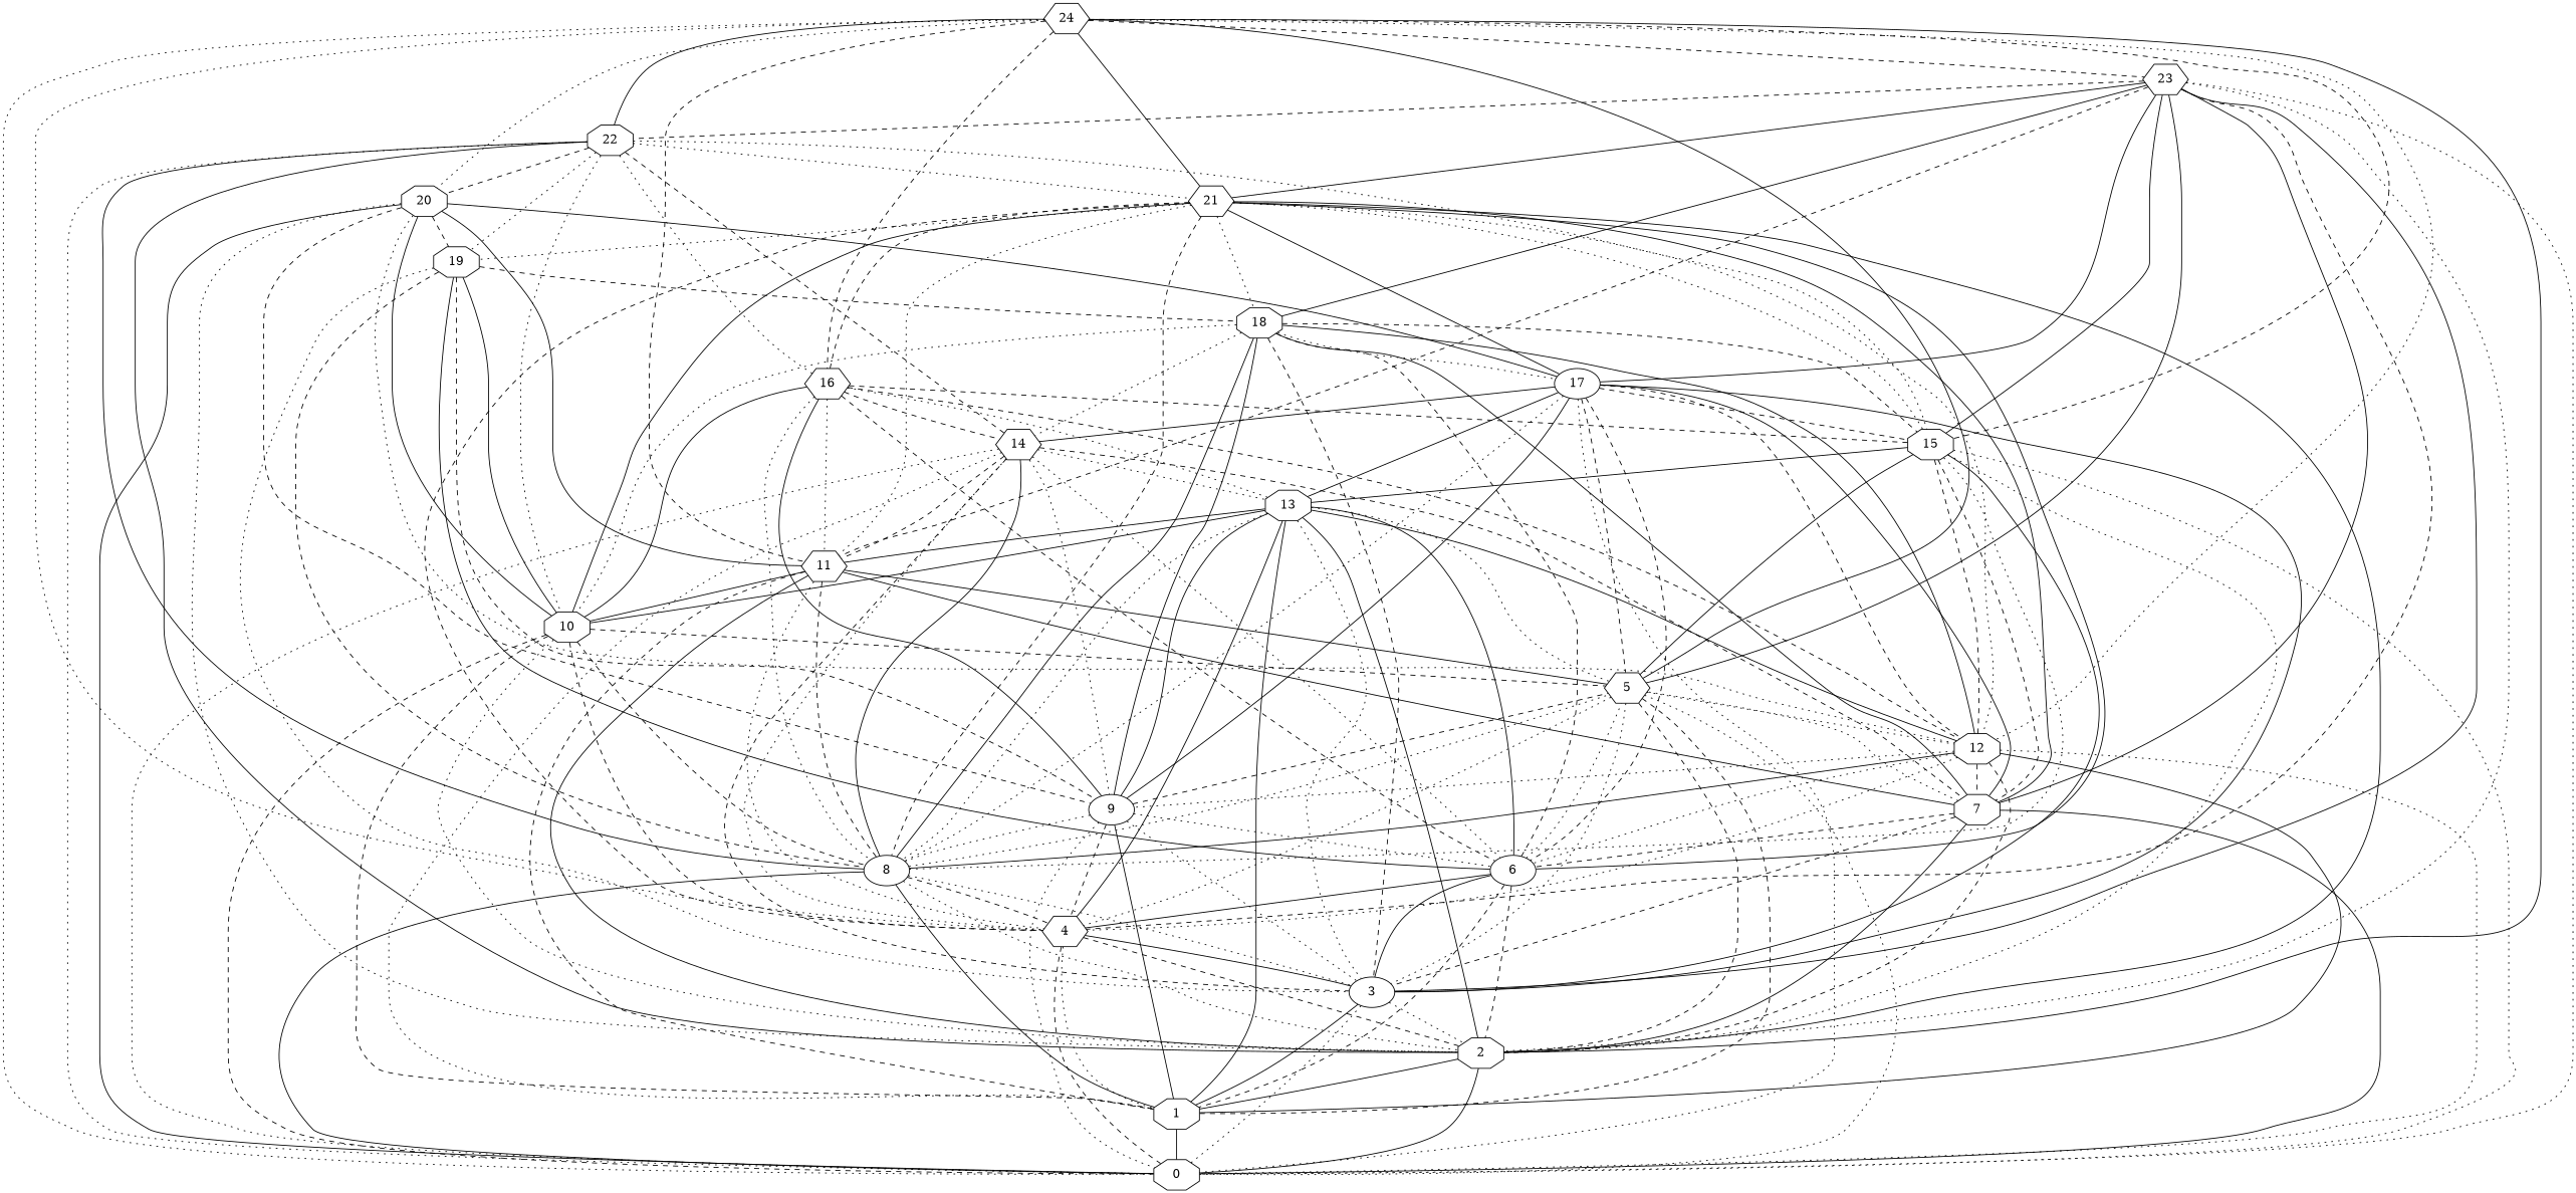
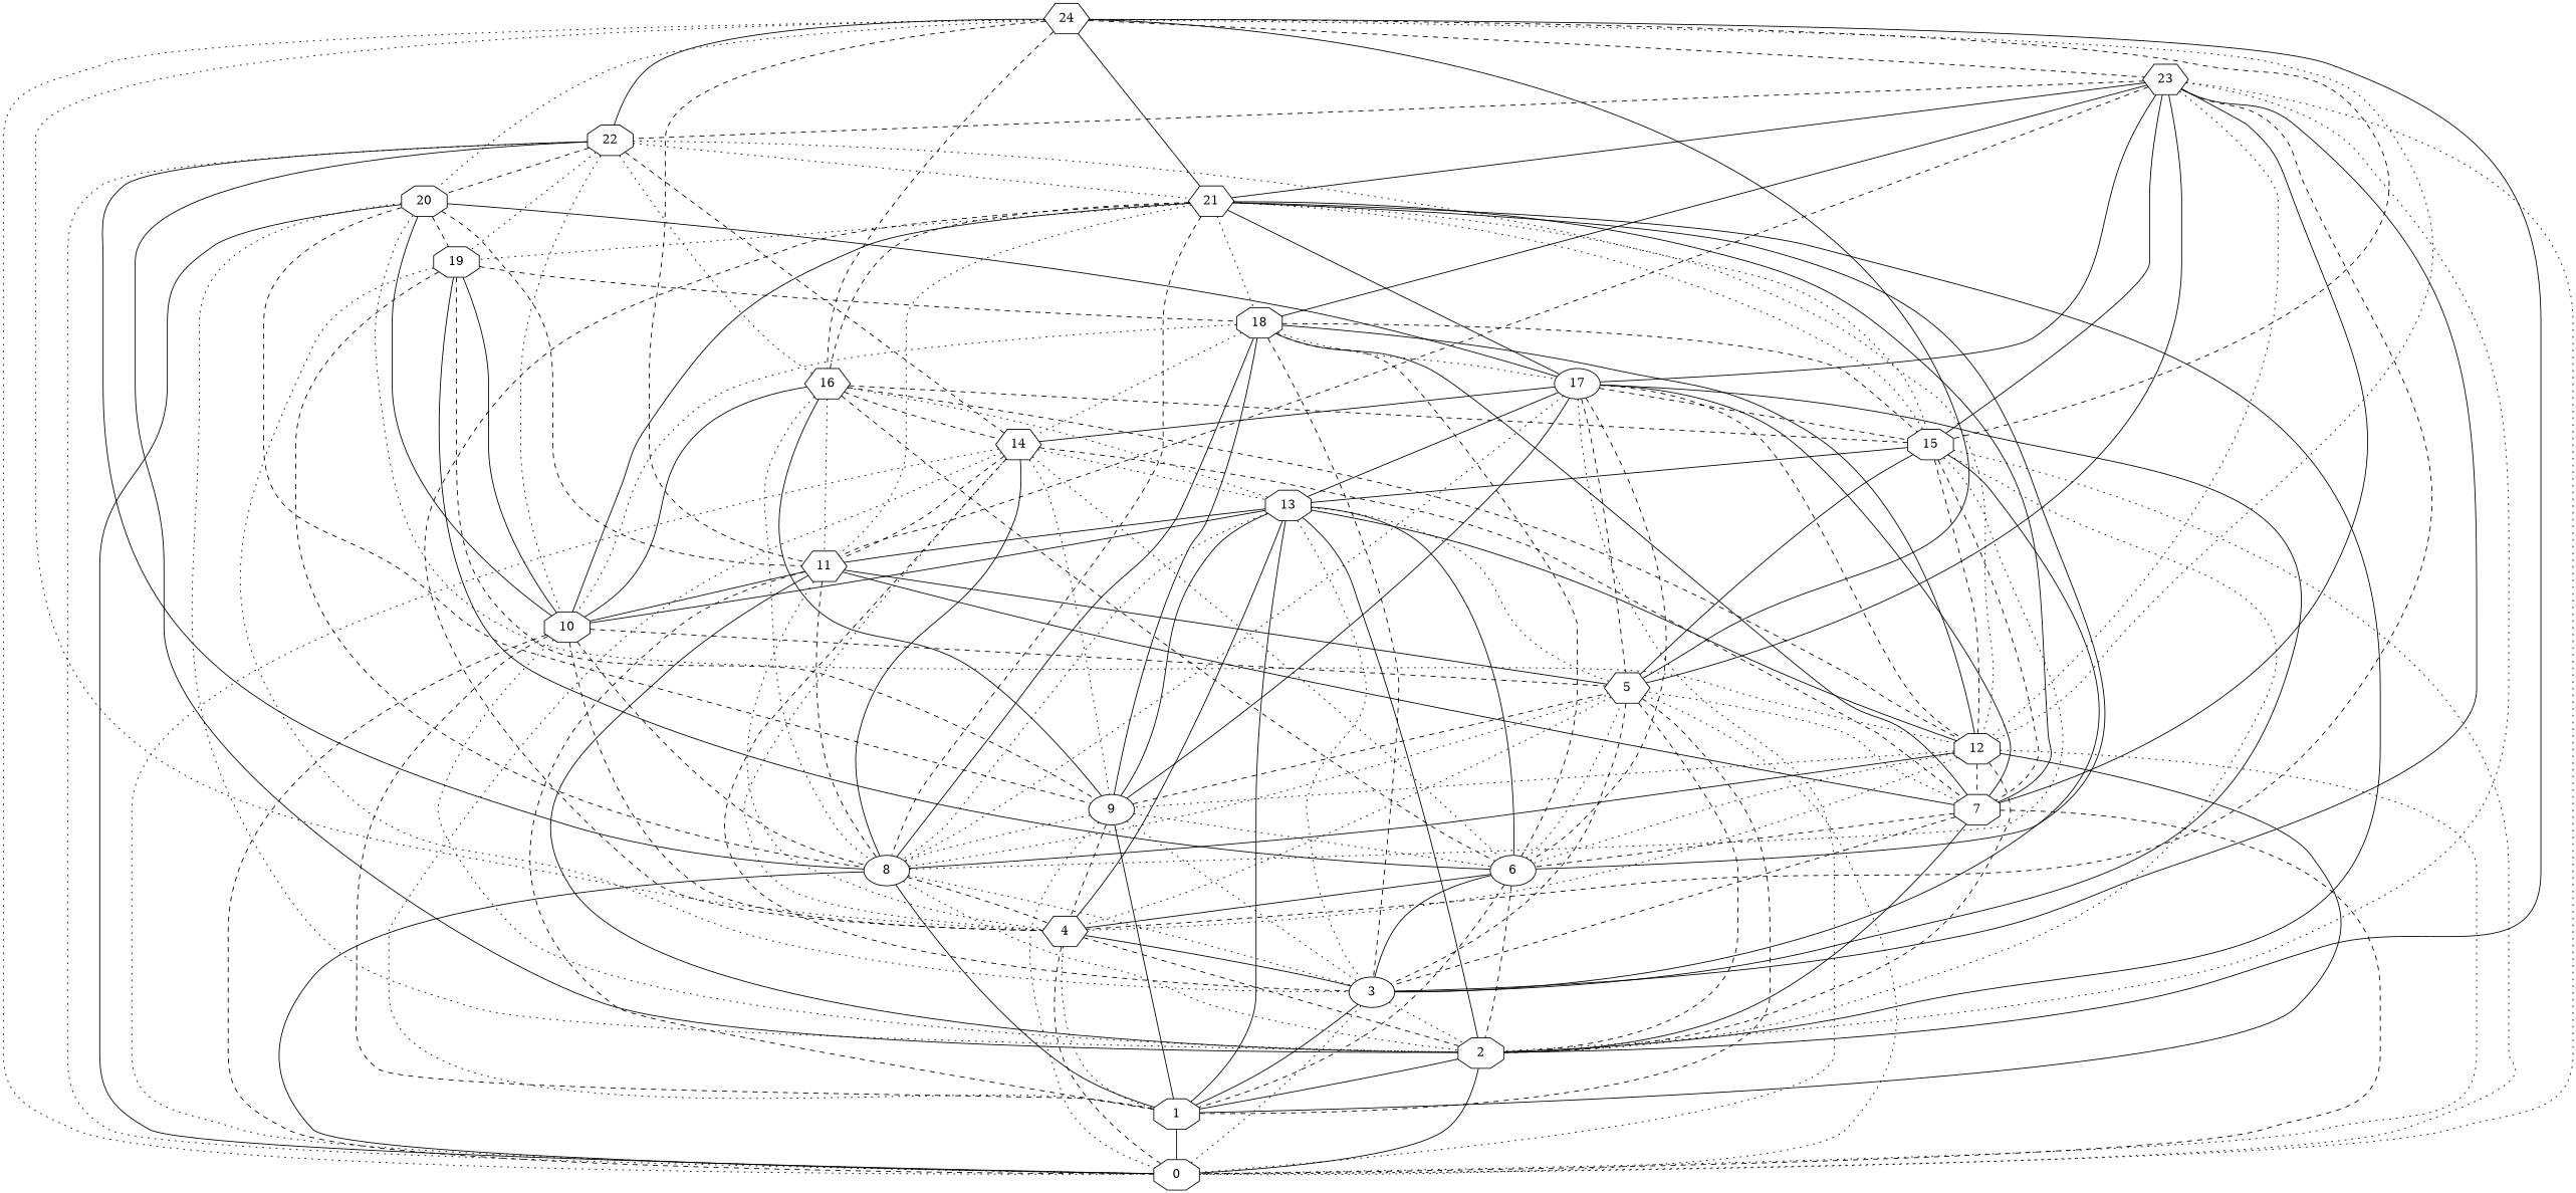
  graph {
    node [shape=octagon]
    edge [style=solid]
    1
    0
    2
    3 [shape=ellipse]
    4 [shape=hexagon]
    5 [shape=hexagon]
    6 [shape=ellipse]
    7
    8 [shape=ellipse]
    9 [shape=ellipse]
    10
    11 [shape=hexagon]
    12
    13
    14 [shape=hexagon]
    15
    16 [shape=hexagon]
    17 [shape=ellipse]
    18
    19
    20
    21 [shape=hexagon]
    22
    23 [shape=hexagon]
    24 [shape=hexagon]
    1 -- 0
    2 -- 1
    2 -- 0
    3 -- 1
    3 -- 0 [style=dotted]
    3 -- 2 [style=dotted]
    4 -- 1 [style=dotted]
    4 -- 0 [style=dashed]
    4 -- 2 [style=dashed]
    4 -- 3
    5 -- 1 [style=dashed]
    5 -- 0 [style=dotted]
    5 -- 2 [style=dashed]
-   5 -- 3 [style=dotted]
+   5 -- 3 [style=dashed]
    5 -- 4 [style=dotted]
    6 -- 1 [style=dashed]
    6 -- 2 [style=dashed]
    6 -- 3
    6 -- 4
    6 -- 5 [style=dotted]
-   7 -- 0
+   7 -- 0 [style=dashed]
    7 -- 2
    7 -- 3 [style=dashed]
    7 -- 5 [style=dotted]
    7 -- 6 [style=dashed]
    8 -- 1
    8 -- 0
    8 -- 2 [style=dotted]
    8 -- 3 [style=dotted]
    8 -- 4 [style=dashed]
    8 -- 5 [style=dotted]
    9 -- 1
    9 -- 0 [style=dotted]
    9 -- 3 [style=dotted]
    9 -- 4 [style=dashed]
    9 -- 5 [style=dashed]
    9 -- 6 [style=dotted]
    9 -- 8 [style=dotted]
    10 -- 1 [style=dashed]
    10 -- 0 [style=dashed]
    10 -- 2 [style=dotted]
    10 -- 4 [style=dashed]
    10 -- 5 [style=dashed]
    10 -- 8 [style=dashed]
    11 -- 1 [style=dashed]
    11 -- 2
    11 -- 4 [style=dotted]
    11 -- 5
    11 -- 7
    11 -- 8 [style=dashed]
    11 -- 10
    12 -- 1
    12 -- 0 [style=dotted]
    12 -- 2 [style=dashed]
    12 -- 4 [style=dotted]
    12 -- 6 [style=dotted]
    12 -- 7 [style=dashed]
    12 -- 8
    12 -- 9 [style=dotted]
    13 -- 1
    13 -- 2
    13 -- 3 [style=dotted]
    13 -- 4
    13 -- 5 [style=dotted]
    13 -- 6
    13 -- 8 [style=dotted]
    13 -- 9
    13 -- 10
    13 -- 11
    13 -- 12
    14 -- 1 [style=dotted]
    14 -- 0 [style=dotted]
    14 -- 3 [style=dashed]
    14 -- 4 [style=dotted]
    14 -- 6 [style=dotted]
    14 -- 7 [style=dashed]
    14 -- 8
    14 -- 9 [style=dotted]
    14 -- 11 [style=dashed]
    14 -- 13 [style=dotted]
    15 -- 0 [style=dotted]
    15 -- 2 [style=dotted]
    15 -- 3
    15 -- 5
    15 -- 7 [style=dashed]
    15 -- 8 [style=dotted]
    15 -- 12 [style=dashed]
    15 -- 13
    16 -- 6 [style=dashed]
    16 -- 8 [style=dotted]
    16 -- 9
    16 -- 10
    16 -- 11 [style=dotted]
    16 -- 12 [style=dashed]
    16 -- 13 [style=dotted]
    16 -- 14 [style=dashed]
    16 -- 15 [style=dashed]
    17 -- 0 [style=dotted]
    17 -- 3
    17 -- 5 [style=dashed]
    17 -- 6 [style=dashed]
    17 -- 7
    17 -- 8 [style=dotted]
    17 -- 9
    17 -- 12 [style=dashed]
    17 -- 13
    17 -- 14
    17 -- 15 [style=dashed]
    18 -- 3 [style=dashed]
    18 -- 6 [style=dashed]
    18 -- 7
    18 -- 8
    18 -- 9
    18 -- 10 [style=dotted]
    18 -- 12
    18 -- 14 [style=dotted]
    18 -- 15 [style=dashed]
    18 -- 17 [style=dotted]
    19 -- 3 [style=dotted]
    19 -- 6
    19 -- 8 [style=dashed]
    19 -- 9 [style=dashed]
    19 -- 10
    19 -- 18 [style=dashed]
    20 -- 0
    20 -- 2 [style=dotted]
    20 -- 9 [style=dashed]
    20 -- 10
-   20 -- 11
+   20 -- 11 [style=dashed]
    20 -- 12 [style=dotted]
    20 -- 17
    20 -- 19 [style=dashed]
    21 -- 2
    21 -- 4 [style=dashed]
    21 -- 6
    21 -- 7
    21 -- 8 [style=dashed]
    21 -- 10
    21 -- 11 [style=dotted]
    21 -- 12 [style=dotted]
    21 -- 15 [style=dotted]
    21 -- 16 [style=dashed]
    21 -- 17
    21 -- 18 [style=dotted]
    21 -- 19 [style=dotted]
    22 -- 0 [style=dotted]
    22 -- 2
    22 -- 8
    22 -- 10 [style=dotted]
    22 -- 14 [style=dashed]
    22 -- 15 [style=dotted]
    22 -- 16 [style=dotted]
    22 -- 19 [style=dotted]
    22 -- 20 [style=dashed]
    22 -- 21 [style=dotted]
    23 -- 0 [style=dotted]
    23 -- 2 [style=dotted]
    23 -- 3
    23 -- 4 [style=dashed]
    23 -- 5
    23 -- 7
    23 -- 11 [style=dashed]
-   5 -- 12 [style=dotted]
+   23 -- 12 [style=dotted]
    23 -- 15
    23 -- 17
    23 -- 18
    23 -- 21
    23 -- 22 [style=dashed]
    24 -- 0 [style=dotted]
    24 -- 2
    24 -- 4 [style=dotted]
    24 -- 5
    24 -- 11 [style=dashed]
    24 -- 12 [style=dotted]
    24 -- 15 [style=dashed]
    24 -- 16 [style=dashed]
    24 -- 20 [style=dotted]
    24 -- 21
    24 -- 22
    24 -- 23 [style=dashed]
  }
